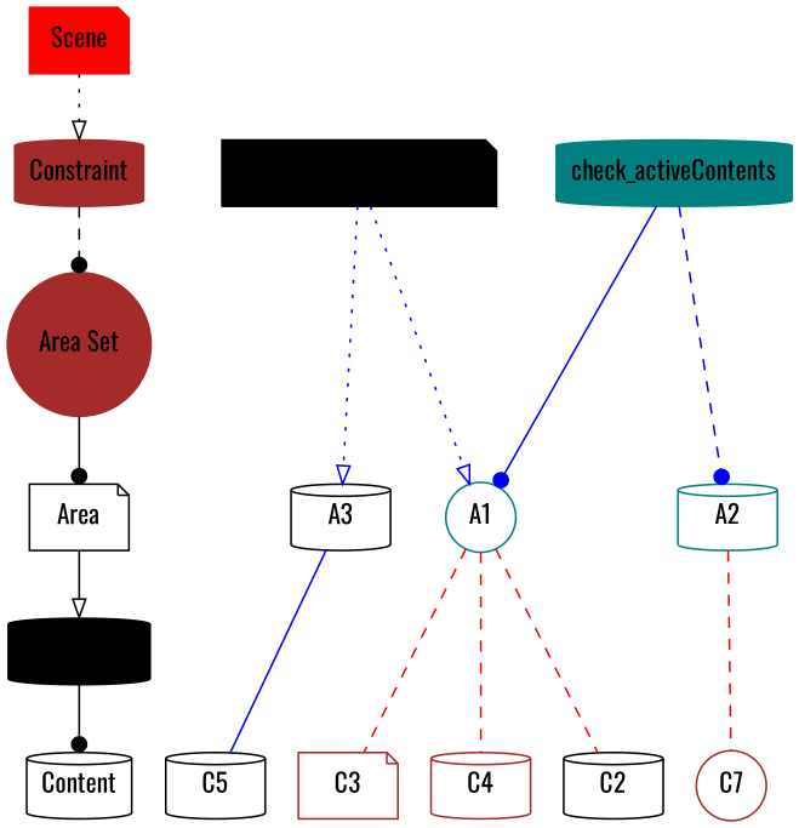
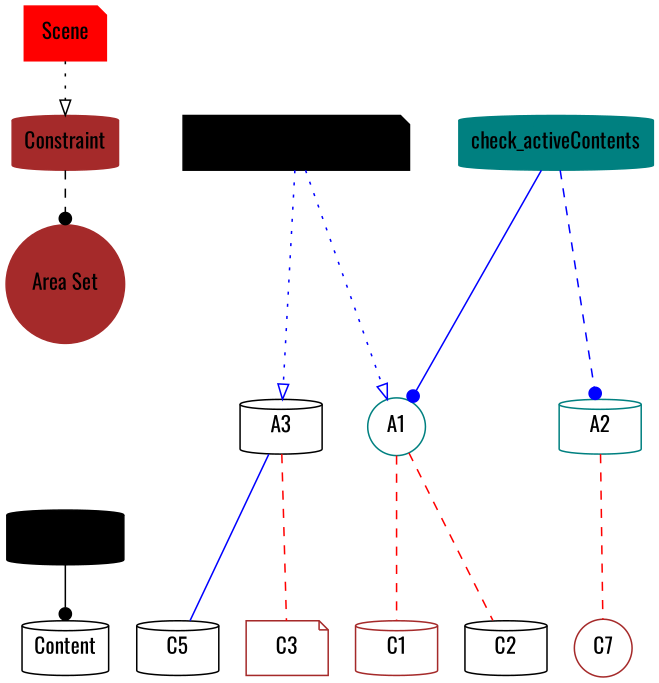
  digraph {
    clusterrank=global
    fontname=Oswald
    rankdir=TB
    node [color=black fontname=Oswald shape=cylinder]
    edge [fontname=Oswald style=dashed]
-   Area [shape=note]
    n2 [color=teal label=A1 shape=circle]
    n3 [color=teal label=A2]
    n4 [label=A3]
    Content
-   n6 [color=brown label=C4]
+   n6 [color=brown label=C1]
    n7 [label=C2]
    n8 [color=brown label=C3 shape=note]
    n9 [color=brown label=C7 shape=circle]
    n10 [label=C5]
    Constraint [color=brown style=filled]
    n12 [color=teal label=check_activeContents style=filled]
    n13 [label=check_pre_activeContents shape=note style=filled]
    "Area Set" [color=brown shape=circle style=filled]
    "Content Set" [style=filled]
    Scene [color=red shape=note style=filled]
    subgraph sub_1 {
      rank=same
-     Area
      n2
      n3
      n4
    }
    subgraph sub_2 {
      rank=same
      Content
      n6
      n7
      n8
      n9
      n10
    }
    subgraph sub_3 {
      rank=same
      Constraint
      n12
      n13
    }
    subgraph sub_4 {
      rank=same
      Constraint
    }
    subgraph sub_5 {
      rank=same
      Constraint
    }
    subgraph sub_6 {
      "Area Set"
    }
    subgraph sub_7 {
      "Content Set"
    }
    subgraph sub_8 {
      rank=same
      Scene
    }
-   Area -> "Content Set" [arrowhead=onormal style=solid]
    n2 -> n6 [color=red dir=none]
    n2 -> n7 [color=red dir=none]
-   n2 -> n8 [color=red dir=none]
+   n4 -> n8 [color=red dir=none]
    n3 -> n9 [color=red dir=none]
    n4 -> n10 [color=blue dir=none style=solid]
    Constraint -> "Area Set" [arrowhead=dot]
    n12 -> n2 [arrowhead=dot color=blue style=solid]
    n12 -> n3 [arrowhead=dot color=blue]
    n13 -> n2 [arrowhead=onormal color=blue style=dotted]
    n13 -> n4 [arrowhead=onormal color=blue style=dotted]
-   "Area Set" -> Area [arrowhead=dot style=solid]
    "Content Set" -> Content [arrowhead=dot style=solid]
    Scene -> Constraint [arrowhead=onormal style=dotted]
  }
